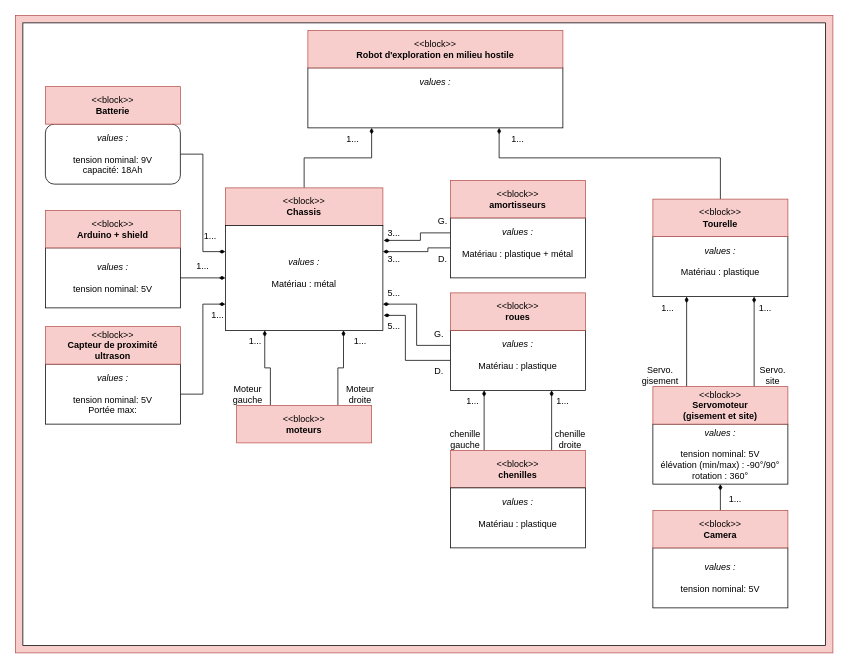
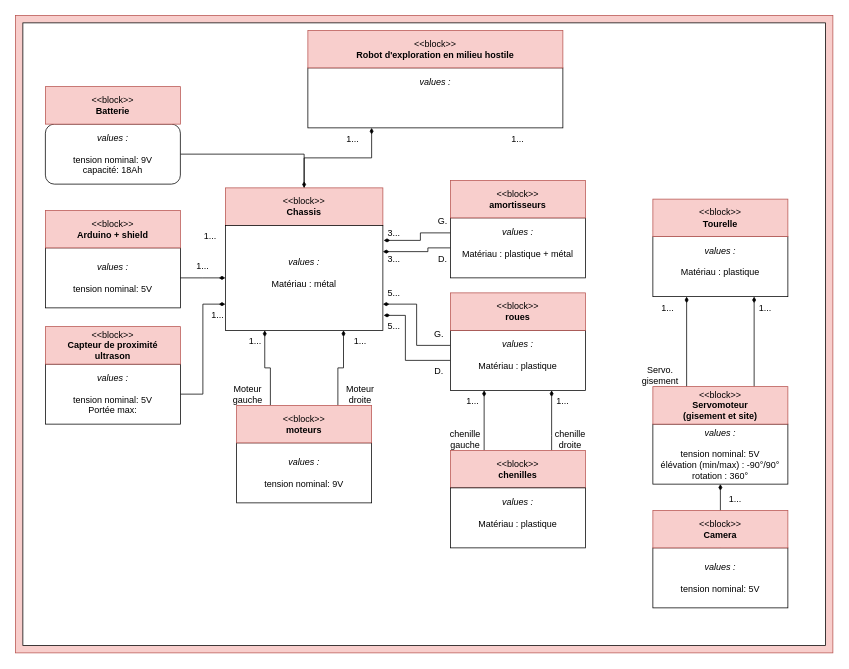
  <mxCell id="0" />
  <mxCell id="1" parent="0" />
  <mxCell id="2" value="" style="rounded=0;whiteSpace=wrap;html=1;fillColor=#f8cecc;strokeColor=#b85450;" parent="1" vertex="1"><mxGeometry x="20" y="20" width="1090" height="850" as="geometry" /></mxCell>
  <mxCell id="3" value="" style="rounded=0;whiteSpace=wrap;html=1;" parent="1" vertex="1"><mxGeometry x="30" y="30" width="1070" height="830" as="geometry" /></mxCell>
  <mxCell id="4" value="&lt;div&gt;&lt;i&gt;values :&lt;br&gt;&lt;/i&gt;&lt;/div&gt;&lt;div&gt;&lt;br&gt;&lt;/div&gt;&lt;div align=&quot;left&quot;&gt;&lt;br&gt;&lt;/div&gt;&lt;div&gt;&lt;br&gt;&lt;/div&gt;" style="rounded=0;whiteSpace=wrap;html=1;" parent="1" vertex="1"><mxGeometry x="410" y="90" width="340" height="80" as="geometry" /></mxCell>
  <mxCell id="5" value="&lt;div&gt;&amp;lt;&amp;lt;block&amp;gt;&amp;gt;&lt;/div&gt;&lt;div&gt;&lt;b&gt;Robot d'exploration en milieu hostile&lt;span style=&quot;white-space: pre;&quot;&gt;&lt;/span&gt;&lt;/b&gt;&lt;br&gt;&lt;/div&gt;" style="rounded=0;whiteSpace=wrap;html=1;fillColor=#f8cecc;strokeColor=#b85450;" parent="1" vertex="1"><mxGeometry x="410" y="40" width="340" height="50" as="geometry" /></mxCell>
  <mxCell id="6" style="edgeStyle=orthogonalEdgeStyle;rounded=0;orthogonalLoop=1;jettySize=auto;html=1;entryX=0.25;entryY=1;entryDx=0;entryDy=0;endArrow=diamondThin;endFill=1;" parent="1" source="7" target="4" edge="1"><mxGeometry relative="1" as="geometry" /></mxCell>
  <mxCell id="7" value="&lt;div&gt;&amp;lt;&amp;lt;block&amp;gt;&amp;gt;&lt;/div&gt;&lt;div&gt;&lt;b&gt;Chassis&lt;br&gt;&lt;/b&gt;&lt;/div&gt;" style="rounded=0;whiteSpace=wrap;html=1;fillColor=#f8cecc;strokeColor=#b85450;" parent="1" vertex="1"><mxGeometry x="300" y="250" width="210" height="50" as="geometry" /></mxCell>
  <mxCell id="8" value="&lt;div&gt;&lt;i&gt;values :&lt;br&gt;&lt;/i&gt;&lt;/div&gt;&lt;div&gt;&lt;br&gt;&lt;/div&gt;&lt;div align=&quot;left&quot;&gt;Matériau : métal&lt;br&gt;&lt;/div&gt;&lt;div&gt;&lt;br&gt;&lt;/div&gt;" style="rounded=0;whiteSpace=wrap;html=1;" parent="1" vertex="1"><mxGeometry x="300" y="300" width="210" height="140" as="geometry" /></mxCell>
  <mxCell id="9" value="&lt;div&gt;&lt;i&gt;values :&lt;br&gt;&lt;/i&gt;&lt;/div&gt;&lt;div&gt;&lt;br&gt;&lt;/div&gt;&lt;div align=&quot;left&quot;&gt;Matériau : plastique&lt;br&gt;&lt;/div&gt;&lt;div&gt;&lt;br&gt;&lt;/div&gt;" style="rounded=0;whiteSpace=wrap;html=1;" parent="1" vertex="1"><mxGeometry x="870" y="315" width="180" height="80" as="geometry" /></mxCell>
- <mxCell id="10" style="edgeStyle=orthogonalEdgeStyle;rounded=0;orthogonalLoop=1;jettySize=auto;html=1;entryX=0.75;entryY=1;entryDx=0;entryDy=0;endArrow=diamondThin;endFill=1;" parent="1" source="11" target="4" edge="1"><mxGeometry relative="1" as="geometry"><Array as="points"><mxPoint x="960" y="210" /><mxPoint x="665" y="210" /></Array></mxGeometry></mxCell>
  <mxCell id="11" value="&lt;div&gt;&amp;lt;&amp;lt;block&amp;gt;&amp;gt;&lt;/div&gt;&lt;div&gt;&lt;b&gt;Tourelle&lt;br&gt;&lt;/b&gt;&lt;/div&gt;" style="rounded=0;whiteSpace=wrap;html=1;fillColor=#f8cecc;strokeColor=#b85450;" parent="1" vertex="1"><mxGeometry x="870" y="265" width="180" height="50" as="geometry" /></mxCell>
  <mxCell id="12" value="&lt;div align=&quot;center&quot;&gt;&lt;i&gt;values :&lt;br&gt;&lt;/i&gt;&lt;/div&gt;&lt;div align=&quot;center&quot;&gt;&lt;br&gt;&lt;/div&gt;&lt;div align=&quot;center&quot;&gt;tension nominal: 5V&lt;br&gt;&lt;/div&gt;&lt;div align=&quot;center&quot;&gt;élévation (min/max) : -90°/90°&lt;/div&gt;&lt;div align=&quot;center&quot;&gt;rotation : 360°&lt;br&gt;&lt;/div&gt;" style="rounded=0;whiteSpace=wrap;html=1;align=center;" parent="1" vertex="1"><mxGeometry x="870" y="565" width="180" height="80" as="geometry" /></mxCell>
  <mxCell id="13" style="edgeStyle=orthogonalEdgeStyle;rounded=0;orthogonalLoop=1;jettySize=auto;html=1;entryX=0.25;entryY=1;entryDx=0;entryDy=0;exitX=0.25;exitY=0;exitDx=0;exitDy=0;endArrow=diamondThin;endFill=1;" parent="1" source="15" target="9" edge="1"><mxGeometry relative="1" as="geometry" /></mxCell>
  <mxCell id="14" style="edgeStyle=orthogonalEdgeStyle;rounded=0;orthogonalLoop=1;jettySize=auto;html=1;entryX=0.75;entryY=1;entryDx=0;entryDy=0;exitX=0.75;exitY=0;exitDx=0;exitDy=0;endArrow=diamondThin;endFill=1;" parent="1" source="15" target="9" edge="1"><mxGeometry relative="1" as="geometry" /></mxCell>
  <mxCell id="15" value="&lt;div&gt;&amp;lt;&amp;lt;block&amp;gt;&amp;gt;&lt;/div&gt;&lt;div&gt;&lt;b&gt;Servomoteur&lt;/b&gt;&lt;/div&gt;&lt;div&gt;&lt;b&gt;(gisement et site)&lt;br&gt;&lt;/b&gt;&lt;/div&gt;" style="rounded=0;whiteSpace=wrap;html=1;fillColor=#f8cecc;strokeColor=#b85450;" parent="1" vertex="1"><mxGeometry x="870" y="515" width="180" height="50" as="geometry" /></mxCell>
  <mxCell id="16" value="Servo. gisement" style="text;html=1;strokeColor=none;fillColor=none;align=center;verticalAlign=middle;whiteSpace=wrap;rounded=0;" parent="1" vertex="1"><mxGeometry x="850" y="485" width="60" height="30" as="geometry" /></mxCell>
- <mxCell id="17" value="&lt;div&gt;Servo. &lt;br&gt;&lt;/div&gt;&lt;div&gt;site&lt;/div&gt;" style="text;html=1;strokeColor=none;fillColor=none;align=center;verticalAlign=middle;whiteSpace=wrap;rounded=0;" parent="1" vertex="1"><mxGeometry x="1000" y="485" width="60" height="30" as="geometry" /></mxCell>
  <mxCell id="18" value="1..." style="text;html=1;strokeColor=none;fillColor=none;align=center;verticalAlign=middle;whiteSpace=wrap;rounded=0;" parent="1" vertex="1"><mxGeometry x="990" y="395" width="60" height="30" as="geometry" /></mxCell>
  <mxCell id="19" value="1..." style="text;html=1;strokeColor=none;fillColor=none;align=center;verticalAlign=middle;whiteSpace=wrap;rounded=0;" parent="1" vertex="1"><mxGeometry x="860" y="395" width="60" height="30" as="geometry" /></mxCell>
  <mxCell id="20" value="1..." style="text;html=1;strokeColor=none;fillColor=none;align=center;verticalAlign=middle;whiteSpace=wrap;rounded=0;" parent="1" vertex="1"><mxGeometry x="440" y="170" width="60" height="30" as="geometry" /></mxCell>
  <mxCell id="21" value="1..." style="text;html=1;strokeColor=none;fillColor=none;align=center;verticalAlign=middle;whiteSpace=wrap;rounded=0;" parent="1" vertex="1"><mxGeometry x="660" y="170" width="60" height="30" as="geometry" /></mxCell>
  <mxCell id="22" style="edgeStyle=orthogonalEdgeStyle;rounded=0;orthogonalLoop=1;jettySize=auto;html=1;entryX=0.5;entryY=1;entryDx=0;entryDy=0;endArrow=diamondThin;endFill=1;" edge="1" parent="1" source="23" target="12"><mxGeometry relative="1" as="geometry"><mxPoint x="709" y="524" as="targetPoint" /><Array as="points" /></mxGeometry></mxCell>
  <mxCell id="23" value="&lt;div&gt;&lt;i&gt;values :&lt;br&gt;&lt;/i&gt;&lt;/div&gt;&lt;div&gt;&lt;br&gt;&lt;/div&gt;&lt;div align=&quot;left&quot;&gt;tension nominal: 5V&lt;br&gt;&lt;/div&gt;" style="rounded=0;whiteSpace=wrap;html=1;" vertex="1" parent="1"><mxGeometry x="870" y="730" width="180" height="80" as="geometry" /></mxCell>
  <mxCell id="24" value="&lt;div&gt;&amp;lt;&amp;lt;block&amp;gt;&amp;gt;&lt;/div&gt;&lt;div&gt;&lt;b&gt;Camera&lt;/b&gt;&lt;/div&gt;" style="rounded=0;whiteSpace=wrap;html=1;fillColor=#f8cecc;strokeColor=#b85450;" vertex="1" parent="1"><mxGeometry x="870" y="680" width="180" height="50" as="geometry" /></mxCell>
  <mxCell id="25" value="1..." style="text;html=1;strokeColor=none;fillColor=none;align=center;verticalAlign=middle;whiteSpace=wrap;rounded=0;" vertex="1" parent="1"><mxGeometry x="950" y="650" width="60" height="30" as="geometry" /></mxCell>
- <mxCell id="26" style="edgeStyle=orthogonalEdgeStyle;rounded=0;orthogonalLoop=1;jettySize=auto;html=1;endArrow=diamondThin;endFill=1;entryX=0;entryY=0.25;entryDx=0;entryDy=0;" edge="1" parent="1" source="27" target="8"><mxGeometry relative="1" as="geometry" /></mxCell>
+ <mxCell id="26" style="edgeStyle=orthogonalEdgeStyle;rounded=0;orthogonalLoop=1;jettySize=auto;html=1;endArrow=diamondThin;endFill=1;" edge="1" parent="1" source="27" target="7"><mxGeometry relative="1" as="geometry" /></mxCell>
  <mxCell id="27" value="&lt;div&gt;&lt;i&gt;values :&lt;br&gt;&lt;/i&gt;&lt;/div&gt;&lt;div&gt;&lt;br&gt;&lt;/div&gt;&lt;div align=&quot;left&quot;&gt;tension nominal: 9V&lt;br&gt;&lt;/div&gt;&lt;div&gt;capacité: 18Ah&lt;br&gt;&lt;/div&gt;" style="whiteSpace=wrap;html=1;rounded=1;" vertex="1" parent="1"><mxGeometry x="60" y="165" width="180" height="80" as="geometry" /></mxCell>
  <mxCell id="28" value="&lt;div&gt;&amp;lt;&amp;lt;block&amp;gt;&amp;gt;&lt;/div&gt;&lt;div&gt;&lt;b&gt;Batterie&lt;/b&gt;&lt;br&gt;&lt;/div&gt;" style="rounded=0;whiteSpace=wrap;html=1;fillColor=#f8cecc;strokeColor=#b85450;" vertex="1" parent="1"><mxGeometry x="60" y="115" width="180" height="50" as="geometry" /></mxCell>
+ <mxCell id="29" value="&lt;div&gt;&lt;i&gt;values :&lt;br&gt;&lt;/i&gt;&lt;/div&gt;&lt;div&gt;&lt;br&gt;&lt;/div&gt;&lt;div align=&quot;left&quot;&gt;tension nominal: 9V&lt;br&gt;&lt;/div&gt;" style="rounded=0;whiteSpace=wrap;html=1;" vertex="1" parent="1"><mxGeometry x="315" y="590" width="180" height="80" as="geometry" /></mxCell>
  <mxCell id="30" style="edgeStyle=orthogonalEdgeStyle;rounded=0;orthogonalLoop=1;jettySize=auto;html=1;entryX=0.25;entryY=1;entryDx=0;entryDy=0;exitX=0.25;exitY=0;exitDx=0;exitDy=0;endArrow=diamondThin;endFill=1;" edge="1" parent="1" source="32" target="8"><mxGeometry relative="1" as="geometry" /></mxCell>
  <mxCell id="31" style="edgeStyle=orthogonalEdgeStyle;rounded=0;orthogonalLoop=1;jettySize=auto;html=1;entryX=0.75;entryY=1;entryDx=0;entryDy=0;exitX=0.75;exitY=0;exitDx=0;exitDy=0;endArrow=diamondThin;endFill=1;" edge="1" parent="1" source="32" target="8"><mxGeometry relative="1" as="geometry" /></mxCell>
  <mxCell id="32" value="&lt;div&gt;&amp;lt;&amp;lt;block&amp;gt;&amp;gt;&lt;/div&gt;&lt;div&gt;&lt;b&gt;moteurs&lt;/b&gt;&lt;/div&gt;" style="rounded=0;whiteSpace=wrap;html=1;fillColor=#f8cecc;strokeColor=#b85450;" vertex="1" parent="1"><mxGeometry x="315" y="540" width="180" height="50" as="geometry" /></mxCell>
  <mxCell id="33" value="1..." style="text;html=1;strokeColor=none;fillColor=none;align=center;verticalAlign=middle;whiteSpace=wrap;rounded=0;" vertex="1" parent="1"><mxGeometry x="450" y="440" width="60" height="30" as="geometry" /></mxCell>
  <mxCell id="34" value="1..." style="text;html=1;strokeColor=none;fillColor=none;align=center;verticalAlign=middle;whiteSpace=wrap;rounded=0;" vertex="1" parent="1"><mxGeometry x="310" y="440" width="60" height="30" as="geometry" /></mxCell>
  <mxCell id="35" value="1..." style="text;html=1;strokeColor=none;fillColor=none;align=center;verticalAlign=middle;whiteSpace=wrap;rounded=0;" vertex="1" parent="1"><mxGeometry x="250" y="300" width="60" height="30" as="geometry" /></mxCell>
  <mxCell id="36" value="&lt;div&gt;Moteur&lt;/div&gt;&lt;div&gt;gauche&lt;br&gt;&lt;/div&gt;" style="text;html=1;strokeColor=none;fillColor=none;align=center;verticalAlign=middle;whiteSpace=wrap;rounded=0;" vertex="1" parent="1"><mxGeometry x="300" y="510" width="60" height="30" as="geometry" /></mxCell>
  <mxCell id="37" value="&lt;div&gt;Moteur&lt;/div&gt;&lt;div&gt;droite&lt;br&gt;&lt;/div&gt;" style="text;html=1;strokeColor=none;fillColor=none;align=center;verticalAlign=middle;whiteSpace=wrap;rounded=0;" vertex="1" parent="1"><mxGeometry x="450" y="510" width="60" height="30" as="geometry" /></mxCell>
  <mxCell id="38" value="&lt;div&gt;&lt;i&gt;values :&lt;br&gt;&lt;/i&gt;&lt;/div&gt;&lt;div&gt;&lt;br&gt;&lt;/div&gt;&lt;div align=&quot;left&quot;&gt;tension nominal: 5V&lt;br&gt;&lt;/div&gt;" style="rounded=0;whiteSpace=wrap;html=1;" vertex="1" parent="1"><mxGeometry x="60" y="330" width="180" height="80" as="geometry" /></mxCell>
  <mxCell id="39" style="edgeStyle=orthogonalEdgeStyle;rounded=0;orthogonalLoop=1;jettySize=auto;html=1;entryX=0;entryY=0.5;entryDx=0;entryDy=0;endArrow=diamondThin;endFill=1;exitX=1;exitY=0.5;exitDx=0;exitDy=0;" edge="1" parent="1" source="38" target="8"><mxGeometry relative="1" as="geometry"><Array as="points"><mxPoint x="270" y="370" /><mxPoint x="270" y="370" /></Array></mxGeometry></mxCell>
  <mxCell id="40" value="&lt;div&gt;&amp;lt;&amp;lt;block&amp;gt;&amp;gt;&lt;/div&gt;&lt;div&gt;&lt;b&gt;Arduino + shield&lt;/b&gt;&lt;br&gt;&lt;/div&gt;" style="rounded=0;whiteSpace=wrap;html=1;fillColor=#f8cecc;strokeColor=#b85450;" vertex="1" parent="1"><mxGeometry x="60" y="280" width="180" height="50" as="geometry" /></mxCell>
  <mxCell id="41" style="edgeStyle=orthogonalEdgeStyle;rounded=0;orthogonalLoop=1;jettySize=auto;html=1;entryX=0;entryY=0.75;entryDx=0;entryDy=0;endArrow=diamondThin;endFill=1;" edge="1" parent="1" source="42" target="8"><mxGeometry relative="1" as="geometry" /></mxCell>
  <mxCell id="42" value="&lt;div&gt;&lt;i&gt;values :&lt;br&gt;&lt;/i&gt;&lt;/div&gt;&lt;div&gt;&lt;br&gt;&lt;/div&gt;&lt;div align=&quot;left&quot;&gt;tension nominal: 5V&lt;br&gt;&lt;/div&gt;&lt;div&gt;Portée max:&lt;br&gt;&lt;/div&gt;" style="rounded=0;whiteSpace=wrap;html=1;" vertex="1" parent="1"><mxGeometry x="60" y="485" width="180" height="80" as="geometry" /></mxCell>
  <mxCell id="43" value="&lt;div&gt;&amp;lt;&amp;lt;block&amp;gt;&amp;gt;&lt;/div&gt;&lt;div&gt;&lt;b&gt;Capteur de proximité&lt;/b&gt;&lt;/div&gt;&lt;div&gt;&lt;b&gt;ultrason&lt;/b&gt;&lt;br&gt;&lt;/div&gt;" style="rounded=0;whiteSpace=wrap;html=1;fillColor=#f8cecc;strokeColor=#b85450;" vertex="1" parent="1"><mxGeometry x="60" y="435" width="180" height="50" as="geometry" /></mxCell>
  <mxCell id="44" value="1..." style="text;html=1;strokeColor=none;fillColor=none;align=center;verticalAlign=middle;whiteSpace=wrap;rounded=0;" vertex="1" parent="1"><mxGeometry x="240" y="340" width="60" height="30" as="geometry" /></mxCell>
  <mxCell id="45" value="1..." style="text;html=1;strokeColor=none;fillColor=none;align=center;verticalAlign=middle;whiteSpace=wrap;rounded=0;" vertex="1" parent="1"><mxGeometry x="260" y="405" width="60" height="30" as="geometry" /></mxCell>
  <mxCell id="46" style="edgeStyle=orthogonalEdgeStyle;rounded=0;orthogonalLoop=1;jettySize=auto;html=1;entryX=1.005;entryY=0.143;entryDx=0;entryDy=0;endArrow=diamondThin;endFill=1;exitX=0;exitY=0.25;exitDx=0;exitDy=0;entryPerimeter=0;" edge="1" parent="1" source="48" target="8"><mxGeometry relative="1" as="geometry"><Array as="points"><mxPoint x="560" y="310" /><mxPoint x="560" y="320" /></Array></mxGeometry></mxCell>
  <mxCell id="47" style="edgeStyle=orthogonalEdgeStyle;rounded=0;orthogonalLoop=1;jettySize=auto;html=1;entryX=1;entryY=0.25;entryDx=0;entryDy=0;endArrow=diamondThin;endFill=1;exitX=0;exitY=0.5;exitDx=0;exitDy=0;" edge="1" parent="1" source="48" target="8"><mxGeometry relative="1" as="geometry"><Array as="points"><mxPoint x="570" y="330" /><mxPoint x="570" y="335" /></Array></mxGeometry></mxCell>
  <mxCell id="48" value="&lt;div&gt;&lt;i&gt;values :&lt;br&gt;&lt;/i&gt;&lt;/div&gt;&lt;div&gt;&lt;br&gt;&lt;/div&gt;&lt;div align=&quot;left&quot;&gt;Matériau : plastique + métal&lt;br&gt;&lt;/div&gt;&lt;div&gt;&lt;br&gt;&lt;/div&gt;" style="rounded=0;whiteSpace=wrap;html=1;" vertex="1" parent="1"><mxGeometry x="600" y="290" width="180" height="80" as="geometry" /></mxCell>
  <mxCell id="49" value="&lt;div&gt;&amp;lt;&amp;lt;block&amp;gt;&amp;gt;&lt;/div&gt;&lt;div&gt;&lt;b&gt;amortisseurs&lt;br&gt;&lt;/b&gt;&lt;/div&gt;" style="rounded=0;whiteSpace=wrap;html=1;fillColor=#f8cecc;strokeColor=#b85450;" vertex="1" parent="1"><mxGeometry x="600" y="240" width="180" height="50" as="geometry" /></mxCell>
  <mxCell id="50" value="G." style="text;html=1;strokeColor=none;fillColor=none;align=center;verticalAlign=middle;whiteSpace=wrap;rounded=0;" vertex="1" parent="1"><mxGeometry x="560" y="280" width="60" height="30" as="geometry" /></mxCell>
  <mxCell id="51" value="D." style="text;html=1;strokeColor=none;fillColor=none;align=center;verticalAlign=middle;whiteSpace=wrap;rounded=0;" vertex="1" parent="1"><mxGeometry x="560" y="330" width="60" height="30" as="geometry" /></mxCell>
  <mxCell id="52" value="3..." style="text;html=1;strokeColor=none;fillColor=none;align=center;verticalAlign=middle;whiteSpace=wrap;rounded=0;" vertex="1" parent="1"><mxGeometry x="495" y="295" width="60" height="30" as="geometry" /></mxCell>
  <mxCell id="53" value="3..." style="text;html=1;strokeColor=none;fillColor=none;align=center;verticalAlign=middle;whiteSpace=wrap;rounded=0;" vertex="1" parent="1"><mxGeometry x="495" y="330" width="60" height="30" as="geometry" /></mxCell>
  <mxCell id="54" style="edgeStyle=orthogonalEdgeStyle;rounded=0;orthogonalLoop=1;jettySize=auto;html=1;entryX=1;entryY=0.75;entryDx=0;entryDy=0;exitX=0;exitY=0.25;exitDx=0;exitDy=0;endArrow=diamondThin;endFill=1;" edge="1" parent="1" source="56" target="8"><mxGeometry relative="1" as="geometry" /></mxCell>
  <mxCell id="55" style="edgeStyle=orthogonalEdgeStyle;rounded=0;orthogonalLoop=1;jettySize=auto;html=1;entryX=1.005;entryY=0.857;entryDx=0;entryDy=0;entryPerimeter=0;endArrow=diamondThin;endFill=1;" edge="1" parent="1" source="56" target="8"><mxGeometry relative="1" as="geometry"><Array as="points"><mxPoint x="540" y="480" /><mxPoint x="540" y="420" /></Array></mxGeometry></mxCell>
  <mxCell id="56" value="&lt;div&gt;&lt;i&gt;values :&lt;br&gt;&lt;/i&gt;&lt;/div&gt;&lt;div&gt;&lt;br&gt;&lt;/div&gt;&lt;div align=&quot;left&quot;&gt;Matériau : plastique&lt;br&gt;&lt;/div&gt;&lt;div&gt;&lt;br&gt;&lt;/div&gt;" style="rounded=0;whiteSpace=wrap;html=1;" vertex="1" parent="1"><mxGeometry x="600" y="440" width="180" height="80" as="geometry" /></mxCell>
  <mxCell id="57" value="&lt;div&gt;&amp;lt;&amp;lt;block&amp;gt;&amp;gt;&lt;/div&gt;&lt;div&gt;&lt;b&gt;roues&lt;br&gt;&lt;/b&gt;&lt;/div&gt;" style="rounded=0;whiteSpace=wrap;html=1;fillColor=#f8cecc;strokeColor=#b85450;" vertex="1" parent="1"><mxGeometry x="600" y="390" width="180" height="50" as="geometry" /></mxCell>
  <mxCell id="58" value="D." style="text;html=1;strokeColor=none;fillColor=none;align=center;verticalAlign=middle;whiteSpace=wrap;rounded=0;" vertex="1" parent="1"><mxGeometry x="555" y="480" width="60" height="30" as="geometry" /></mxCell>
  <mxCell id="59" value="G." style="text;html=1;strokeColor=none;fillColor=none;align=center;verticalAlign=middle;whiteSpace=wrap;rounded=0;" vertex="1" parent="1"><mxGeometry x="555" y="430" width="60" height="30" as="geometry" /></mxCell>
  <mxCell id="60" value="5..." style="text;html=1;strokeColor=none;fillColor=none;align=center;verticalAlign=middle;whiteSpace=wrap;rounded=0;" vertex="1" parent="1"><mxGeometry x="495" y="375" width="60" height="30" as="geometry" /></mxCell>
  <mxCell id="61" value="5..." style="text;html=1;strokeColor=none;fillColor=none;align=center;verticalAlign=middle;whiteSpace=wrap;rounded=0;" vertex="1" parent="1"><mxGeometry x="495" y="420" width="60" height="30" as="geometry" /></mxCell>
  <mxCell id="62" style="edgeStyle=orthogonalEdgeStyle;rounded=0;orthogonalLoop=1;jettySize=auto;html=1;entryX=0.25;entryY=1;entryDx=0;entryDy=0;exitX=0.25;exitY=0;exitDx=0;exitDy=0;endArrow=diamondThin;endFill=1;" edge="1" parent="1" source="64" target="56"><mxGeometry relative="1" as="geometry" /></mxCell>
  <mxCell id="63" style="edgeStyle=orthogonalEdgeStyle;rounded=0;orthogonalLoop=1;jettySize=auto;html=1;entryX=0.75;entryY=1;entryDx=0;entryDy=0;endArrow=diamondThin;endFill=1;" edge="1" parent="1" source="64" target="56"><mxGeometry relative="1" as="geometry"><Array as="points"><mxPoint x="735" y="580" /><mxPoint x="735" y="580" /></Array></mxGeometry></mxCell>
  <mxCell id="64" value="&lt;div&gt;&amp;lt;&amp;lt;block&amp;gt;&amp;gt;&lt;/div&gt;&lt;div&gt;&lt;b&gt;chenilles&lt;br&gt;&lt;/b&gt;&lt;/div&gt;" style="rounded=0;whiteSpace=wrap;html=1;fillColor=#f8cecc;strokeColor=#b85450;" vertex="1" parent="1"><mxGeometry x="600" y="600" width="180" height="50" as="geometry" /></mxCell>
  <mxCell id="65" value="&lt;div&gt;&lt;i&gt;values :&lt;br&gt;&lt;/i&gt;&lt;/div&gt;&lt;div&gt;&lt;br&gt;&lt;/div&gt;&lt;div align=&quot;left&quot;&gt;Matériau : plastique&lt;br&gt;&lt;/div&gt;&lt;div&gt;&lt;br&gt;&lt;/div&gt;" style="rounded=0;whiteSpace=wrap;html=1;" vertex="1" parent="1"><mxGeometry x="600" y="650" width="180" height="80" as="geometry" /></mxCell>
  <mxCell id="66" value="1..." style="text;html=1;strokeColor=none;fillColor=none;align=center;verticalAlign=middle;whiteSpace=wrap;rounded=0;" vertex="1" parent="1"><mxGeometry x="600" y="520" width="60" height="30" as="geometry" /></mxCell>
  <mxCell id="67" value="1..." style="text;html=1;strokeColor=none;fillColor=none;align=center;verticalAlign=middle;whiteSpace=wrap;rounded=0;" vertex="1" parent="1"><mxGeometry x="720" y="520" width="60" height="30" as="geometry" /></mxCell>
  <mxCell id="68" value="chenille droite" style="text;html=1;strokeColor=none;fillColor=none;align=center;verticalAlign=middle;whiteSpace=wrap;rounded=0;" vertex="1" parent="1"><mxGeometry x="730" y="570" width="60" height="30" as="geometry" /></mxCell>
  <mxCell id="69" value="&lt;div&gt;chenille&lt;/div&gt;&lt;div&gt;gauche&lt;br&gt;&lt;/div&gt;" style="text;html=1;strokeColor=none;fillColor=none;align=center;verticalAlign=middle;whiteSpace=wrap;rounded=0;" vertex="1" parent="1"><mxGeometry x="590" y="570" width="60" height="30" as="geometry" /></mxCell>
